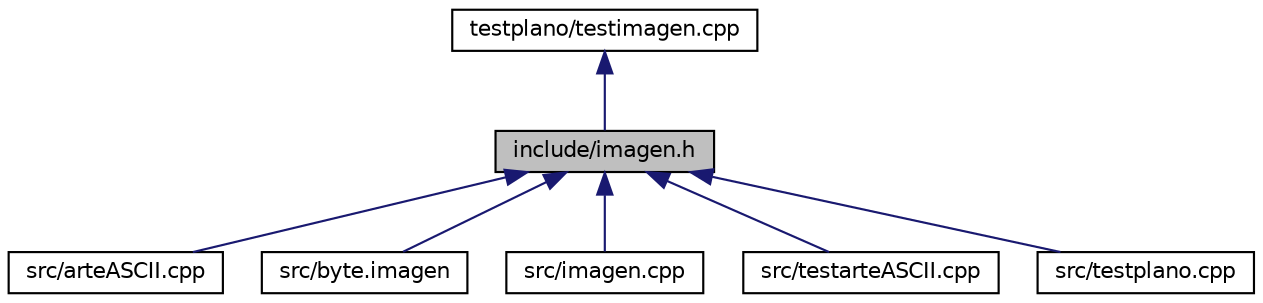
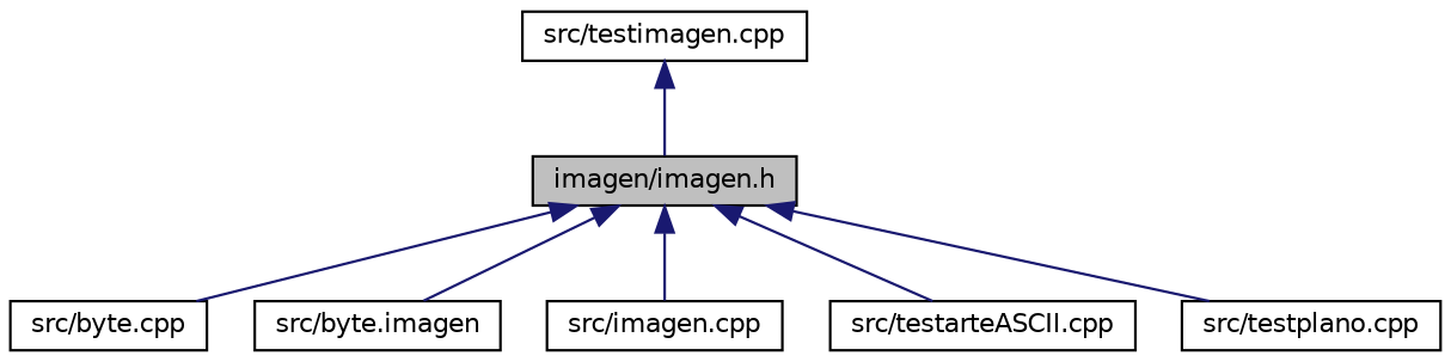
  digraph {
    node [color=black fillcolor=white fontname=Helvetica fontsize=10 shape=record style=filled]
    edge [color=midnightblue dir=back fontname=Helvetica fontsize=10 labelfontname=Helvetica labelfontsize=10 style=solid]
-   n1 [fillcolor=grey75 fontcolor=black height=0.2 label="include/imagen.h" width=0.4]
-   n2 [height=0.2 label="src/arteASCII.cpp" width=0.4]
+   n1 [fillcolor=grey75 fontcolor=black height=0.2 label="imagen/imagen.h" width=0.4]
+   n2 [height=0.2 label="src/byte.cpp" width=0.4]
    n3 [height=0.2 label="src/byte.imagen" width=0.4]
    n4 [height=0.2 label="src/imagen.cpp" width=0.4]
    n5 [height=0.2 label="src/testarteASCII.cpp" width=0.4]
    n6 [height=0.2 label="src/testplano.cpp" width=0.4]
-   n7 [height=0.2 label="testplano/testimagen.cpp" width=0.4]
+   n7 [height=0.2 label="src/testimagen.cpp" width=0.4]
    n1 -> n2
    n1 -> n3
    n1 -> n4
    n1 -> n5
    n1 -> n6
    n7 -> n1
  }
